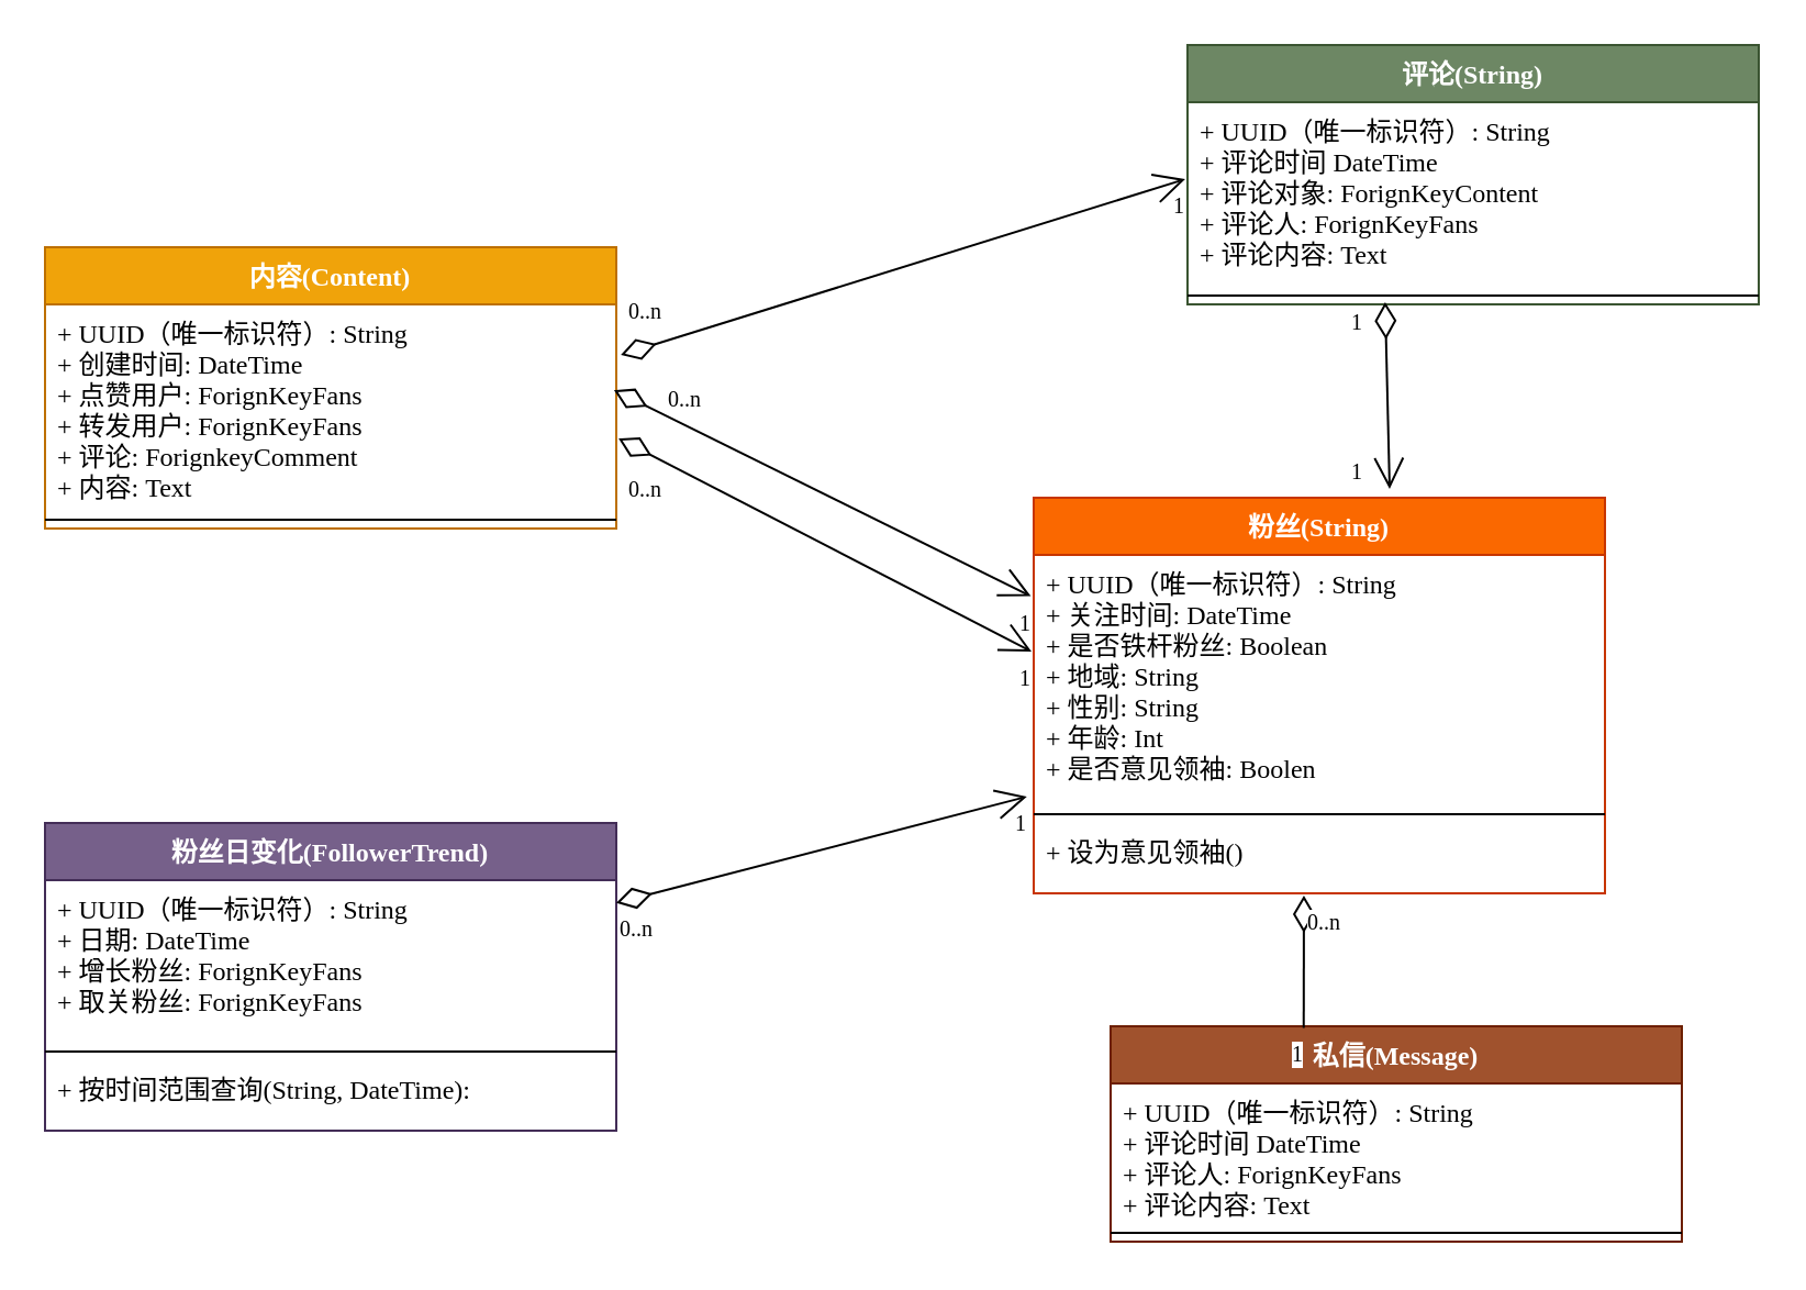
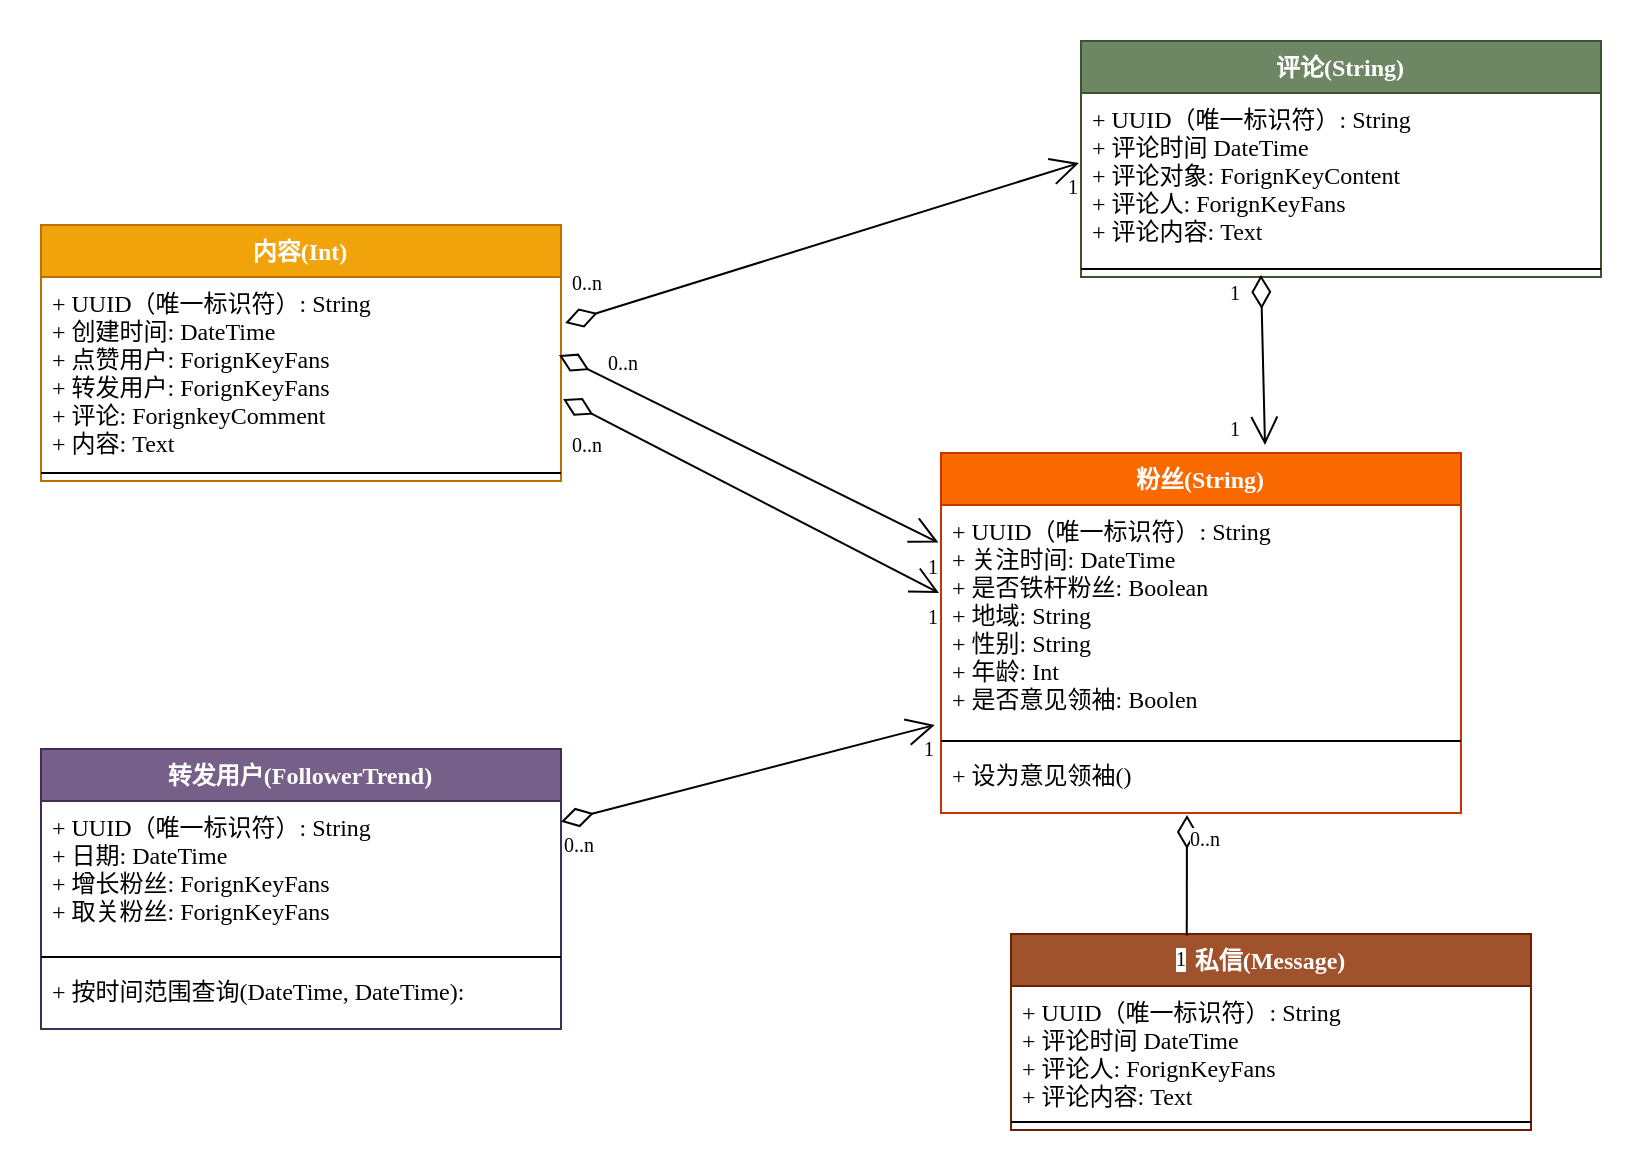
  <mxCell id="0" />
  <mxCell id="1" parent="0" />
- <mxCell id="2" value="内容(Content)" style="swimlane;fontStyle=1;align=center;verticalAlign=top;childLayout=stackLayout;horizontal=1;startSize=26;horizontalStack=0;resizeParent=1;resizeParentMax=0;resizeLast=0;collapsible=1;marginBottom=0;fillColor=#f0a30a;strokeColor=#BD7000;fontFamily=SF Mono;fontColor=#ffffff;" parent="1" vertex="1"><mxGeometry x="20" y="112" width="260" height="128" as="geometry"><mxRectangle x="170" y="300" width="130" height="26" as="alternateBounds" /></mxGeometry></mxCell>
+ <mxCell id="2" value="内容(Int)" style="swimlane;fontStyle=1;align=center;verticalAlign=top;childLayout=stackLayout;horizontal=1;startSize=26;horizontalStack=0;resizeParent=1;resizeParentMax=0;resizeLast=0;collapsible=1;marginBottom=0;fillColor=#f0a30a;strokeColor=#BD7000;fontFamily=SF Mono;fontColor=#ffffff;" parent="1" vertex="1"><mxGeometry x="20" y="112" width="260" height="128" as="geometry"><mxRectangle x="170" y="300" width="130" height="26" as="alternateBounds" /></mxGeometry></mxCell>
  <mxCell id="3" value="+ UUID（唯一标识符）: String&#10;+ 创建时间: DateTime&#10;+ 点赞用户: ForignKeyFans&#10;+ 转发用户: ForignKeyFans&#10;+ 评论: ForignkeyComment&#10;+ 内容: Text" style="text;strokeColor=none;fillColor=none;align=left;verticalAlign=top;spacingLeft=4;spacingRight=4;overflow=hidden;rotatable=0;points=[[0,0.5],[1,0.5]];portConstraint=eastwest;spacing=2;imageAspect=1;noLabel=0;fontFamily=SF Mono;" parent="2" vertex="1"><mxGeometry y="26" width="260" height="94" as="geometry" /></mxCell>
  <mxCell id="4" value="" style="line;strokeWidth=1;fillColor=none;align=left;verticalAlign=middle;spacingTop=-1;spacingLeft=3;spacingRight=3;rotatable=0;labelPosition=right;points=[];portConstraint=eastwest;fontFamily=SF Mono;" parent="2" vertex="1"><mxGeometry y="120" width="260" height="8" as="geometry" /></mxCell>
  <mxCell id="5" value="粉丝(String)" style="swimlane;fontStyle=1;align=center;verticalAlign=top;childLayout=stackLayout;horizontal=1;startSize=26;horizontalStack=0;resizeParent=1;resizeParentMax=0;resizeLast=0;collapsible=1;marginBottom=0;fillColor=#fa6800;strokeColor=#C73500;fontColor=#ffffff;fontFamily=SF Mono;" parent="1" vertex="1"><mxGeometry x="470" y="226" width="260" height="180" as="geometry"><mxRectangle x="170" y="300" width="130" height="26" as="alternateBounds" /></mxGeometry></mxCell>
  <mxCell id="6" value="+ UUID（唯一标识符）: String&#10;+ 关注时间: DateTime&#10;+ 是否铁杆粉丝: Boolean&#10;+ 地域: String&#10;+ 性别: String&#10;+ 年龄: Int&#10;+ 是否意见领袖: Boolen" style="text;strokeColor=none;fillColor=none;align=left;verticalAlign=top;spacingLeft=4;spacingRight=4;overflow=hidden;rotatable=0;points=[[0,0.5],[1,0.5]];portConstraint=eastwest;spacing=2;imageAspect=1;noLabel=0;fontFamily=SF Mono;" parent="5" vertex="1"><mxGeometry y="26" width="260" height="114" as="geometry" /></mxCell>
  <mxCell id="7" value="" style="line;strokeWidth=1;fillColor=none;align=left;verticalAlign=middle;spacingTop=-1;spacingLeft=3;spacingRight=3;rotatable=0;labelPosition=right;points=[];portConstraint=eastwest;fontFamily=SF Mono;" parent="5" vertex="1"><mxGeometry y="140" width="260" height="8" as="geometry" /></mxCell>
  <mxCell id="8" value="+ 设为意见领袖()" style="text;strokeColor=none;fillColor=none;align=left;verticalAlign=top;spacingLeft=4;spacingRight=4;overflow=hidden;rotatable=0;points=[[0,0.5],[1,0.5]];portConstraint=eastwest;fontFamily=SF Mono;" parent="5" vertex="1"><mxGeometry y="148" width="260" height="32" as="geometry" /></mxCell>
- <mxCell id="9" value="粉丝日变化(FollowerTrend)" style="swimlane;fontStyle=1;align=center;verticalAlign=top;childLayout=stackLayout;horizontal=1;startSize=26;horizontalStack=0;resizeParent=1;resizeParentMax=0;resizeLast=0;collapsible=1;marginBottom=0;fillColor=#76608a;strokeColor=#432D57;fontColor=#ffffff;fontFamily=SF Mono;" parent="1" vertex="1"><mxGeometry x="20" y="374" width="260" height="140" as="geometry"><mxRectangle x="170" y="300" width="130" height="26" as="alternateBounds" /></mxGeometry></mxCell>
+ <mxCell id="9" value="转发用户(FollowerTrend)" style="swimlane;fontStyle=1;align=center;verticalAlign=top;childLayout=stackLayout;horizontal=1;startSize=26;horizontalStack=0;resizeParent=1;resizeParentMax=0;resizeLast=0;collapsible=1;marginBottom=0;fillColor=#76608a;strokeColor=#432D57;fontColor=#ffffff;fontFamily=SF Mono;" parent="1" vertex="1"><mxGeometry x="20" y="374" width="260" height="140" as="geometry"><mxRectangle x="170" y="300" width="130" height="26" as="alternateBounds" /></mxGeometry></mxCell>
  <mxCell id="10" value="+ UUID（唯一标识符）: String&#10;+ 日期: DateTime&#10;+ 增长粉丝: ForignKeyFans&#10;+ 取关粉丝: ForignKeyFans" style="text;strokeColor=none;fillColor=none;align=left;verticalAlign=top;spacingLeft=4;spacingRight=4;overflow=hidden;rotatable=0;points=[[0,0.5],[1,0.5]];portConstraint=eastwest;spacing=2;imageAspect=1;noLabel=0;fontFamily=SF Mono;" parent="9" vertex="1"><mxGeometry y="26" width="260" height="74" as="geometry" /></mxCell>
  <mxCell id="11" value="" style="line;strokeWidth=1;fillColor=none;align=left;verticalAlign=middle;spacingTop=-1;spacingLeft=3;spacingRight=3;rotatable=0;labelPosition=right;points=[];portConstraint=eastwest;fontFamily=SF Mono;" parent="9" vertex="1"><mxGeometry y="100" width="260" height="8" as="geometry" /></mxCell>
- <mxCell id="12" value="+ 按时间范围查询(String, DateTime): " style="text;strokeColor=none;fillColor=none;align=left;verticalAlign=top;spacingLeft=4;spacingRight=4;overflow=hidden;rotatable=0;points=[[0,0.5],[1,0.5]];portConstraint=eastwest;fontFamily=SF Mono;" parent="9" vertex="1"><mxGeometry y="108" width="260" height="32" as="geometry" /></mxCell>
+ <mxCell id="12" value="+ 按时间范围查询(DateTime, DateTime): " style="text;strokeColor=none;fillColor=none;align=left;verticalAlign=top;spacingLeft=4;spacingRight=4;overflow=hidden;rotatable=0;points=[[0,0.5],[1,0.5]];portConstraint=eastwest;fontFamily=SF Mono;" parent="9" vertex="1"><mxGeometry y="108" width="260" height="32" as="geometry" /></mxCell>
  <mxCell id="13" value="评论(String)" style="swimlane;fontStyle=1;align=center;verticalAlign=top;childLayout=stackLayout;horizontal=1;startSize=26;horizontalStack=0;resizeParent=1;resizeParentMax=0;resizeLast=0;collapsible=1;marginBottom=0;fillColor=#6d8764;strokeColor=#3A5431;fontFamily=SF Mono;fontColor=#ffffff;" parent="1" vertex="1"><mxGeometry x="540" y="20" width="260" height="118" as="geometry"><mxRectangle x="170" y="300" width="130" height="26" as="alternateBounds" /></mxGeometry></mxCell>
  <mxCell id="14" value="+ UUID（唯一标识符）: String&#10;+ 评论时间 DateTime&#10;+ 评论对象: ForignKeyContent&#10;+ 评论人: ForignKeyFans&#10;+ 评论内容: Text" style="text;strokeColor=none;fillColor=none;align=left;verticalAlign=top;spacingLeft=4;spacingRight=4;overflow=hidden;rotatable=0;points=[[0,0.5],[1,0.5]];portConstraint=eastwest;spacing=2;imageAspect=1;noLabel=0;fontFamily=SF Mono;" parent="13" vertex="1"><mxGeometry y="26" width="260" height="84" as="geometry" /></mxCell>
  <mxCell id="15" value="" style="line;strokeWidth=1;fillColor=none;align=left;verticalAlign=middle;spacingTop=-1;spacingLeft=3;spacingRight=3;rotatable=0;labelPosition=right;points=[];portConstraint=eastwest;fontFamily=SF Mono;" parent="13" vertex="1"><mxGeometry y="110" width="260" height="8" as="geometry" /></mxCell>
  <mxCell id="16" value="私信(Message)" style="swimlane;fontStyle=1;align=center;verticalAlign=top;childLayout=stackLayout;horizontal=1;startSize=26;horizontalStack=0;resizeParent=1;resizeParentMax=0;resizeLast=0;collapsible=1;marginBottom=0;fillColor=#a0522d;strokeColor=#6D1F00;fontColor=#ffffff;fontFamily=SF Mono;" parent="1" vertex="1"><mxGeometry x="505" y="466.5" width="260" height="98" as="geometry"><mxRectangle x="170" y="300" width="130" height="26" as="alternateBounds" /></mxGeometry></mxCell>
  <mxCell id="17" value="+ UUID（唯一标识符）: String&#10;+ 评论时间 DateTime&#10;+ 评论人: ForignKeyFans&#10;+ 评论内容: Text" style="text;strokeColor=none;fillColor=none;align=left;verticalAlign=top;spacingLeft=4;spacingRight=4;overflow=hidden;rotatable=0;points=[[0,0.5],[1,0.5]];portConstraint=eastwest;spacing=2;imageAspect=1;noLabel=0;fontFamily=SF Mono;" parent="16" vertex="1"><mxGeometry y="26" width="260" height="64" as="geometry" /></mxCell>
  <mxCell id="18" value="" style="line;strokeWidth=1;fillColor=none;align=left;verticalAlign=middle;spacingTop=-1;spacingLeft=3;spacingRight=3;rotatable=0;labelPosition=right;points=[];portConstraint=eastwest;fontFamily=SF Mono;" parent="16" vertex="1"><mxGeometry y="90" width="260" height="8" as="geometry" /></mxCell>
  <mxCell id="19" value="" style="endArrow=open;html=1;endSize=12;startArrow=diamondThin;startSize=14;startFill=0;entryX=-0.004;entryY=0.417;entryDx=0;entryDy=0;entryPerimeter=0;fontFamily=SF Mono;exitX=1.008;exitY=0.245;exitDx=0;exitDy=0;exitPerimeter=0;" parent="1" source="3" target="14" edge="1"><mxGeometry relative="1" as="geometry"><mxPoint x="451" y="200" as="sourcePoint" /><mxPoint x="631" y="200" as="targetPoint" /></mxGeometry></mxCell>
  <mxCell id="20" value="0..n" style="resizable=0;html=1;align=left;verticalAlign=top;labelBackgroundColor=#ffffff;fontSize=10;fontFamily=SF Mono;" parent="19" connectable="0" vertex="1"><mxGeometry x="-1" relative="1" as="geometry"><mxPoint x="2" y="-32" as="offset" /></mxGeometry></mxCell>
  <mxCell id="21" value="1" style="resizable=0;html=1;align=right;verticalAlign=top;labelBackgroundColor=#ffffff;fontSize=10;fontFamily=SF Mono;" parent="19" connectable="0" vertex="1"><mxGeometry x="1" relative="1" as="geometry" /></mxCell>
  <mxCell id="22" value="" style="endArrow=open;html=1;endSize=12;startArrow=diamondThin;startSize=14;startFill=0;entryX=-0.005;entryY=0.165;entryDx=0;entryDy=0;entryPerimeter=0;fontFamily=SF Mono;exitX=0.996;exitY=0.415;exitDx=0;exitDy=0;exitPerimeter=0;" parent="1" source="3" target="6" edge="1"><mxGeometry relative="1" as="geometry"><mxPoint x="362.08" y="171.03" as="sourcePoint" /><mxPoint x="491.96" y="65.028" as="targetPoint" /></mxGeometry></mxCell>
  <mxCell id="23" value="0..n" style="resizable=0;html=1;align=left;verticalAlign=top;labelBackgroundColor=#ffffff;fontSize=10;fontFamily=SF Mono;" parent="22" connectable="0" vertex="1"><mxGeometry x="-1" relative="1" as="geometry"><mxPoint x="23" y="-8.5" as="offset" /></mxGeometry></mxCell>
  <mxCell id="24" value="1" style="resizable=0;html=1;align=right;verticalAlign=top;labelBackgroundColor=#ffffff;fontSize=10;fontFamily=SF Mono;" parent="22" connectable="0" vertex="1"><mxGeometry x="1" relative="1" as="geometry" /></mxCell>
  <mxCell id="25" value="" style="endArrow=open;html=1;endSize=12;startArrow=diamondThin;startSize=14;startFill=0;fontFamily=SF Mono;exitX=1.004;exitY=0.649;exitDx=0;exitDy=0;exitPerimeter=0;" parent="1" source="3" edge="1"><mxGeometry relative="1" as="geometry"><mxPoint x="358.96" y="187.01" as="sourcePoint" /><mxPoint x="469" y="296" as="targetPoint" /></mxGeometry></mxCell>
  <mxCell id="26" value="0..n" style="resizable=0;html=1;align=left;verticalAlign=top;labelBackgroundColor=#ffffff;fontSize=10;fontFamily=SF Mono;" parent="25" connectable="0" vertex="1"><mxGeometry x="-1" relative="1" as="geometry"><mxPoint x="2.5" y="11" as="offset" /></mxGeometry></mxCell>
  <mxCell id="27" value="1" style="resizable=0;html=1;align=right;verticalAlign=top;labelBackgroundColor=#ffffff;fontSize=10;fontFamily=SF Mono;" parent="25" connectable="0" vertex="1"><mxGeometry x="1" relative="1" as="geometry" /></mxCell>
  <mxCell id="28" value="" style="endArrow=none;html=1;endSize=12;startArrow=diamondThin;startSize=14;startFill=0;fontFamily=SF Mono;exitX=0.473;exitY=1.031;exitDx=0;exitDy=0;exitPerimeter=0;entryX=0.338;entryY=0.008;entryDx=0;entryDy=0;entryPerimeter=0;" parent="1" source="8" target="16" edge="1"><mxGeometry relative="1" as="geometry"><mxPoint x="361.04" y="209.006" as="sourcePoint" /><mxPoint x="490" y="312" as="targetPoint" /></mxGeometry></mxCell>
  <mxCell id="29" value="0..n" style="resizable=0;html=1;align=left;verticalAlign=top;labelBackgroundColor=#ffffff;fontSize=10;fontFamily=SF Mono;" parent="28" connectable="0" vertex="1"><mxGeometry x="-1" relative="1" as="geometry" /></mxCell>
  <mxCell id="30" value="1" style="resizable=0;html=1;align=right;verticalAlign=top;labelBackgroundColor=#ffffff;fontSize=10;fontFamily=SF Mono;" parent="28" connectable="0" vertex="1"><mxGeometry x="1" relative="1" as="geometry" /></mxCell>
  <mxCell id="31" value="" style="endArrow=open;html=1;endSize=12;startArrow=diamondThin;startSize=14;startFill=0;fontFamily=SF Mono;entryX=-0.012;entryY=0.965;entryDx=0;entryDy=0;entryPerimeter=0;" parent="1" source="9" target="6" edge="1"><mxGeometry relative="1" as="geometry"><mxPoint x="361.04" y="209.006" as="sourcePoint" /><mxPoint x="490" y="312" as="targetPoint" /></mxGeometry></mxCell>
  <mxCell id="32" value="0..n" style="resizable=0;html=1;align=left;verticalAlign=top;labelBackgroundColor=#ffffff;fontSize=10;fontFamily=SF Mono;" parent="31" connectable="0" vertex="1"><mxGeometry x="-1" relative="1" as="geometry" /></mxCell>
  <mxCell id="33" value="1" style="resizable=0;html=1;align=right;verticalAlign=top;labelBackgroundColor=#ffffff;fontSize=10;fontFamily=SF Mono;" parent="31" connectable="0" vertex="1"><mxGeometry x="1" relative="1" as="geometry" /></mxCell>
  <mxCell id="34" value="" style="endArrow=open;html=1;endSize=12;startArrow=diamondThin;startSize=14;startFill=0;fontFamily=SF Mono;exitX=0.346;exitY=0.875;exitDx=0;exitDy=0;exitPerimeter=0;" edge="1" parent="1" source="15"><mxGeometry relative="1" as="geometry"><mxPoint x="292.08" y="171.03" as="sourcePoint" /><mxPoint x="632" y="222" as="targetPoint" /></mxGeometry></mxCell>
  <mxCell id="35" value="1" style="resizable=0;html=1;align=right;verticalAlign=top;labelBackgroundColor=#ffffff;fontSize=10;fontFamily=SF Mono;" connectable="0" vertex="1" parent="1"><mxGeometry x="619.913" y="134.043" as="geometry" /></mxCell>
  <mxCell id="36" value="1" style="resizable=0;html=1;align=right;verticalAlign=top;labelBackgroundColor=#ffffff;fontSize=10;fontFamily=SF Mono;" connectable="0" vertex="1" parent="1"><mxGeometry x="619.913" y="202.043" as="geometry" /></mxCell>
